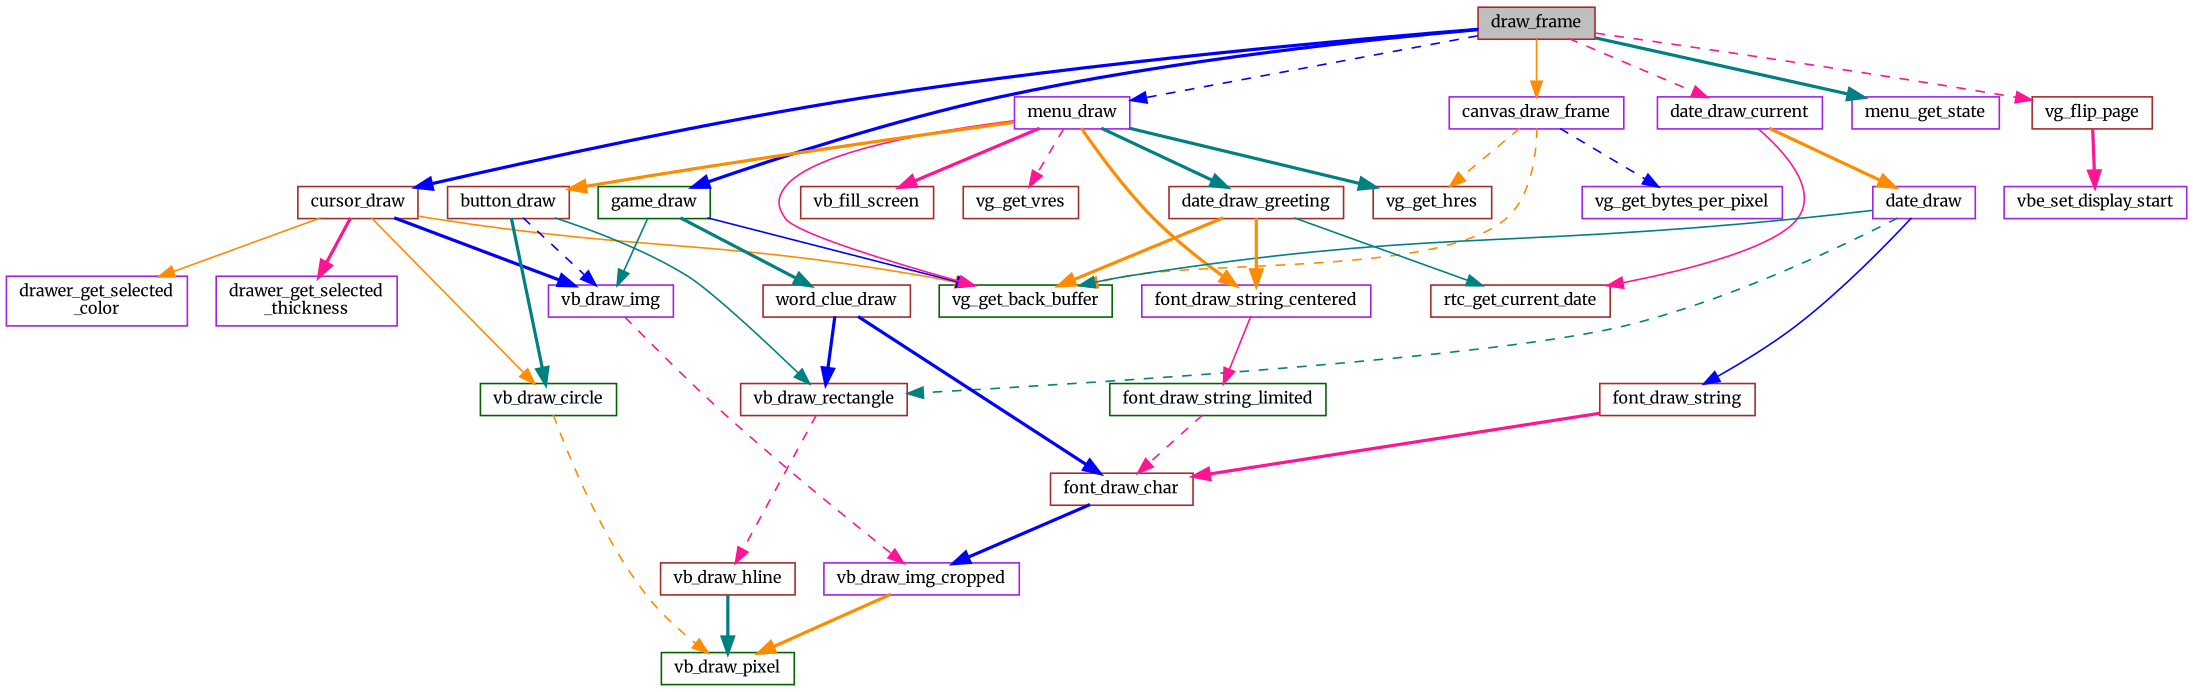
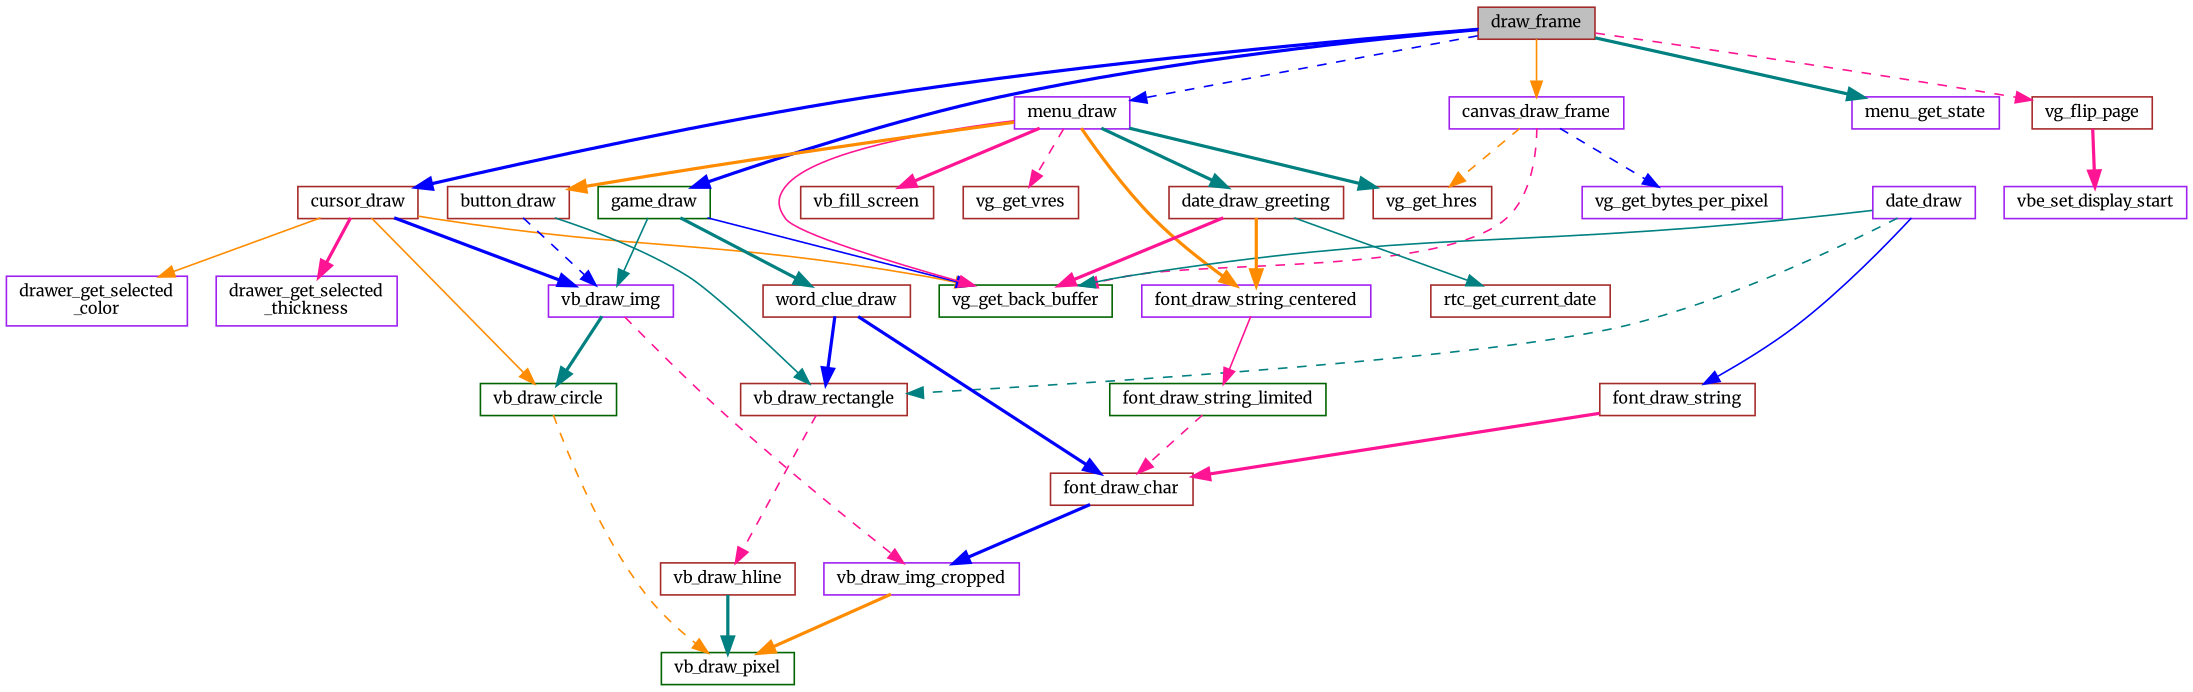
  digraph {
    fontname=Merriweather
    rankdir=TB
    node [color=brown fillcolor=white fontname=Merriweather fontsize=10 shape=record style=filled]
    edge [color=deeppink fontname=Merriweather fontsize=10 labelfontname=Helvetica labelfontsize=10 style=bold]
    n1 [fillcolor=grey75 fontcolor=black height=0.2 label=draw_frame width=0.4]
    n2 [color=purple height=0.2 label=canvas_draw_frame width=0.4]
    n3 [height=0.2 label=cursor_draw width=0.4]
-   n4 [color=purple height=0.2 label=date_draw_current width=0.4]
    n5 [color=darkgreen height=0.2 label=game_draw width=0.4]
    n6 [color=purple height=0.2 label=menu_draw width=0.4]
    n7 [color=purple height=0.2 label=menu_get_state width=0.4]
    n8 [height=0.2 label=vg_flip_page width=0.4]
    n9 [color=darkgreen height=0.2 label=vg_get_back_buffer width=0.4]
    n10 [color=purple height=0.2 label=vg_get_bytes_per_pixel width=0.4]
    n11 [height=0.2 label=vg_get_hres width=0.4]
    n12 [color=purple height=0.2 label="drawer_get_selected\l_color" width=0.4]
    n13 [color=purple height=0.2 label="drawer_get_selected\l_thickness" width=0.4]
    n14 [color=darkgreen height=0.2 label=vb_draw_circle width=0.4]
    n15 [color=purple height=0.2 label=vb_draw_img width=0.4]
    n16 [color=purple height=0.2 label=date_draw width=0.4]
    n17 [height=0.2 label=rtc_get_current_date width=0.4]
    n18 [height=0.2 label=word_clue_draw width=0.4]
    n19 [height=0.2 label=button_draw width=0.4]
    n20 [height=0.2 label=date_draw_greeting width=0.4]
    n21 [color=purple height=0.2 label=font_draw_string_centered width=0.4]
    n22 [height=0.2 label=vb_fill_screen width=0.4]
    n23 [height=0.2 label=vg_get_vres width=0.4]
    n24 [color=purple height=0.2 label=vbe_set_display_start width=0.4]
    n25 [color=darkgreen height=0.2 label=vb_draw_pixel width=0.4]
    n26 [color=purple height=0.2 label=vb_draw_img_cropped width=0.4]
    n27 [height=0.2 label=font_draw_string width=0.4]
    n28 [height=0.2 label=vb_draw_rectangle width=0.4]
    n29 [height=0.2 label=font_draw_char width=0.4]
    n30 [height=0.2 label=vb_draw_hline width=0.4]
    n31 [color=darkgreen height=0.2 label=font_draw_string_limited width=0.4]
    n1 -> n2 [color=darkorange style=solid]
    n1 -> n3 [color=blue]
-   n1 -> n4 [style=dashed]
    n1 -> n5 [color=blue]
    n1 -> n6 [color=blue style=dashed]
    n1 -> n7 [color=teal]
    n1 -> n8 [style=dashed]
-   n2 -> n9 [color=darkorange style=dashed]
+   n2 -> n9 [style=dashed]
    n2 -> n10 [color=blue style=dashed]
    n2 -> n11 [color=darkorange style=dashed]
    n3 -> n9 [color=darkorange style=solid]
    n3 -> n12 [color=darkorange style=solid]
    n3 -> n13
    n3 -> n14 [color=darkorange style=solid]
    n3 -> n15 [color=blue]
-   n4 -> n16 [color=darkorange]
-   n4 -> n17 [style=solid]
    n5 -> n9 [color=blue style=solid]
    n5 -> n15 [color=teal style=solid]
    n5 -> n18 [color=teal]
    n6 -> n9 [style=solid]
    n6 -> n11 [color=teal]
    n6 -> n19 [color=darkorange]
    n6 -> n20 [color=teal]
    n6 -> n21 [color=darkorange]
    n6 -> n22
    n6 -> n23 [style=dashed]
    n8 -> n24
    n14 -> n25 [color=darkorange style=dashed]
    n15 -> n26 [style=dashed]
    n16 -> n9 [color=teal style=solid]
    n16 -> n27 [color=blue style=solid]
    n16 -> n28 [color=teal style=dashed]
    n18 -> n28 [color=blue]
    n18 -> n29 [color=blue]
-   n19 -> n14 [color=teal]
+   n15 -> n14 [color=teal]
    n19 -> n15 [color=blue style=dashed]
    n19 -> n28 [color=teal style=solid]
-   n20 -> n9 [color=darkorange]
+   n20 -> n9
    n20 -> n17 [color=teal style=solid]
    n20 -> n21 [color=darkorange]
    n21 -> n31 [style=solid]
    n26 -> n25 [color=darkorange]
    n27 -> n29
    n28 -> n30 [style=dashed]
    n29 -> n26 [color=blue]
    n30 -> n25 [color=teal]
    n31 -> n29 [style=dashed]
  }
